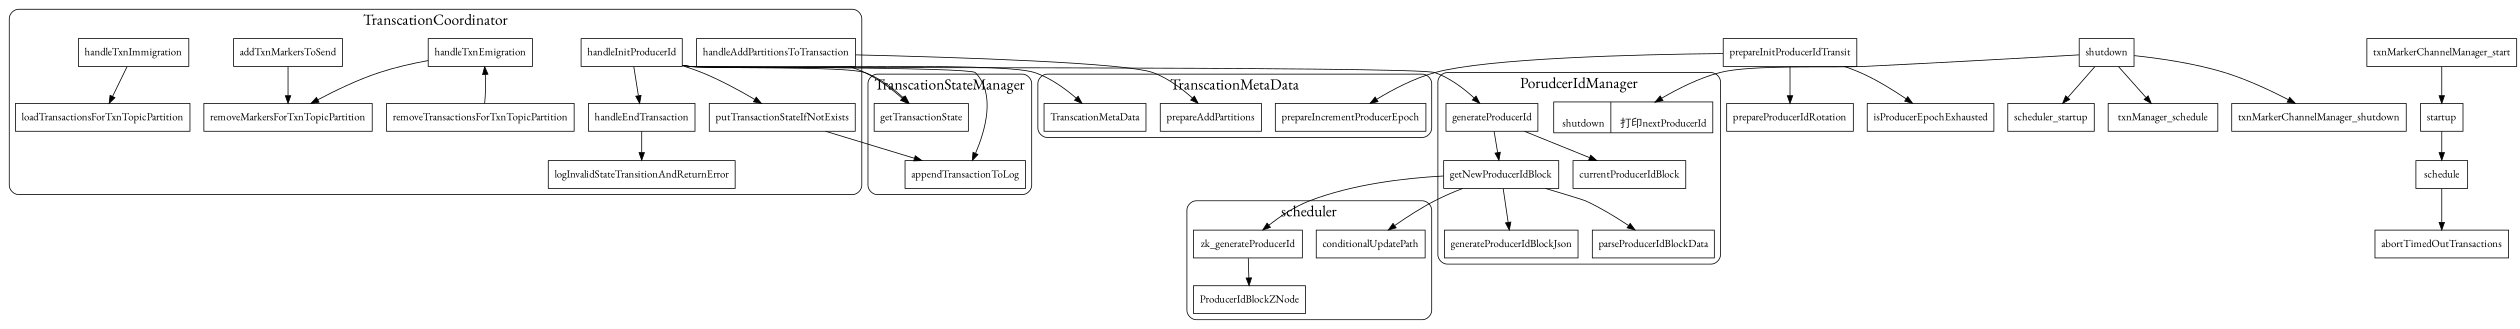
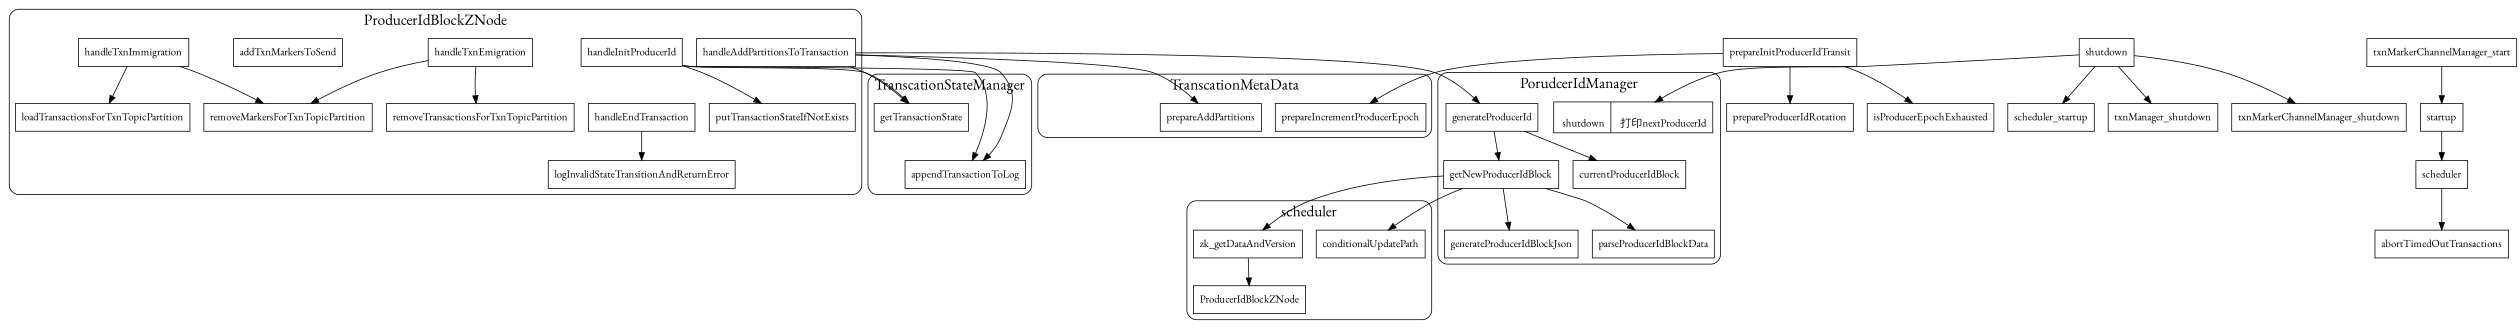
  digraph {
    fontname="EB Garamond"
    newrank=true
    rankdir=TB
    node [fontname="EB Garamond" shape=box]
    edge [fontname="EB Garamond"]
-   zk_getDataAndVersion [label=zk_generateProducerId]
+   zk_getDataAndVersion
    ProducerIdBlockZNode
    conditionalUpdatePath
    n4 [label="{{\n        shutdown|\n        打印nextProducerId\n      }}" shape=record]
    generateProducerId
    currentProducerIdBlock
    getNewProducerIdBlock
    parseProducerIdBlockData
    generateProducerIdBlockJson
-   TranscationMetaData
    prepareIncrementProducerEpoch
    prepareAddPartitions
    getTransactionState
    appendTransactionToLog
    handleInitProducerId
    putTransactionStateIfNotExists
    handleEndTransaction
    logInvalidStateTransitionAndReturnError
    handleAddPartitionsToTransaction
    handleTxnEmigration
    removeMarkersForTxnTopicPartition
    removeTransactionsForTxnTopicPartition
    handleTxnImmigration
    loadTransactionsForTxnTopicPartition
    addTxnMarkersToSend
    startup
-   schedule
+   schedule [label=scheduler]
    abortTimedOutTransactions
    txnMarkerChannelManager_start
    shutdown
    n31 [label=scheduler_startup]
-   txnManager_shutdown [label=txnManager_schedule]
+   txnManager_shutdown
    txnMarkerChannelManager_shutdown
    prepareInitProducerIdTransit
    prepareProducerIdRotation
    isProducerEpochExhausted
    subgraph cluster_1 {
      fontsize=20
      label=scheduler
      style=rounded
      zk_getDataAndVersion
      ProducerIdBlockZNode
      conditionalUpdatePath
    }
    subgraph cluster_2 {
      fontsize=20
      label=PorudcerIdManager
      style=rounded
      n4
      generateProducerId
      currentProducerIdBlock
      getNewProducerIdBlock
      parseProducerIdBlockData
      generateProducerIdBlockJson
    }
    subgraph cluster_3 {
      fontsize=20
      label=TranscationMetaData
      style=rounded
-     TranscationMetaData
      prepareIncrementProducerEpoch
      prepareAddPartitions
    }
    subgraph cluster_4 {
      fontsize=20
      label=TranscationStateManager
      style=rounded
      getTransactionState
      appendTransactionToLog
    }
    subgraph cluster_5 {
      fontsize=20
-     label=TranscationCoordinator
+     label=ProducerIdBlockZNode
      style=rounded
      handleInitProducerId
      putTransactionStateIfNotExists
      handleEndTransaction
      logInvalidStateTransitionAndReturnError
      handleAddPartitionsToTransaction
      handleTxnEmigration
      removeMarkersForTxnTopicPartition
      removeTransactionsForTxnTopicPartition
      handleTxnImmigration
      loadTransactionsForTxnTopicPartition
      addTxnMarkersToSend
    }
    zk_getDataAndVersion -> ProducerIdBlockZNode
    generateProducerId -> currentProducerIdBlock
    generateProducerId -> getNewProducerIdBlock
    getNewProducerIdBlock -> zk_getDataAndVersion
    getNewProducerIdBlock -> conditionalUpdatePath
    getNewProducerIdBlock -> parseProducerIdBlockData
    getNewProducerIdBlock -> generateProducerIdBlockJson
-   handleInitProducerId -> generateProducerId
-   handleInitProducerId -> TranscationMetaData
+   handleAddPartitionsToTransaction -> generateProducerId
    handleInitProducerId -> getTransactionState
    handleInitProducerId -> appendTransactionToLog
    handleInitProducerId -> putTransactionStateIfNotExists
-   handleInitProducerId -> handleEndTransaction
    handleEndTransaction -> logInvalidStateTransitionAndReturnError
    handleAddPartitionsToTransaction -> prepareAddPartitions
    handleAddPartitionsToTransaction -> getTransactionState
-   putTransactionStateIfNotExists -> appendTransactionToLog
+   handleAddPartitionsToTransaction -> appendTransactionToLog
    handleTxnEmigration -> removeMarkersForTxnTopicPartition
-   removeTransactionsForTxnTopicPartition -> handleTxnEmigration
-   addTxnMarkersToSend -> removeMarkersForTxnTopicPartition
+   handleTxnEmigration -> removeTransactionsForTxnTopicPartition
+   handleTxnImmigration -> removeMarkersForTxnTopicPartition
    handleTxnImmigration -> loadTransactionsForTxnTopicPartition
    startup -> schedule
    schedule -> abortTimedOutTransactions
    txnMarkerChannelManager_start -> startup
    shutdown -> n4
    shutdown -> n31
    shutdown -> txnManager_shutdown
    shutdown -> txnMarkerChannelManager_shutdown
    prepareInitProducerIdTransit -> prepareIncrementProducerEpoch
    prepareInitProducerIdTransit -> prepareProducerIdRotation
    prepareInitProducerIdTransit -> isProducerEpochExhausted
  }
